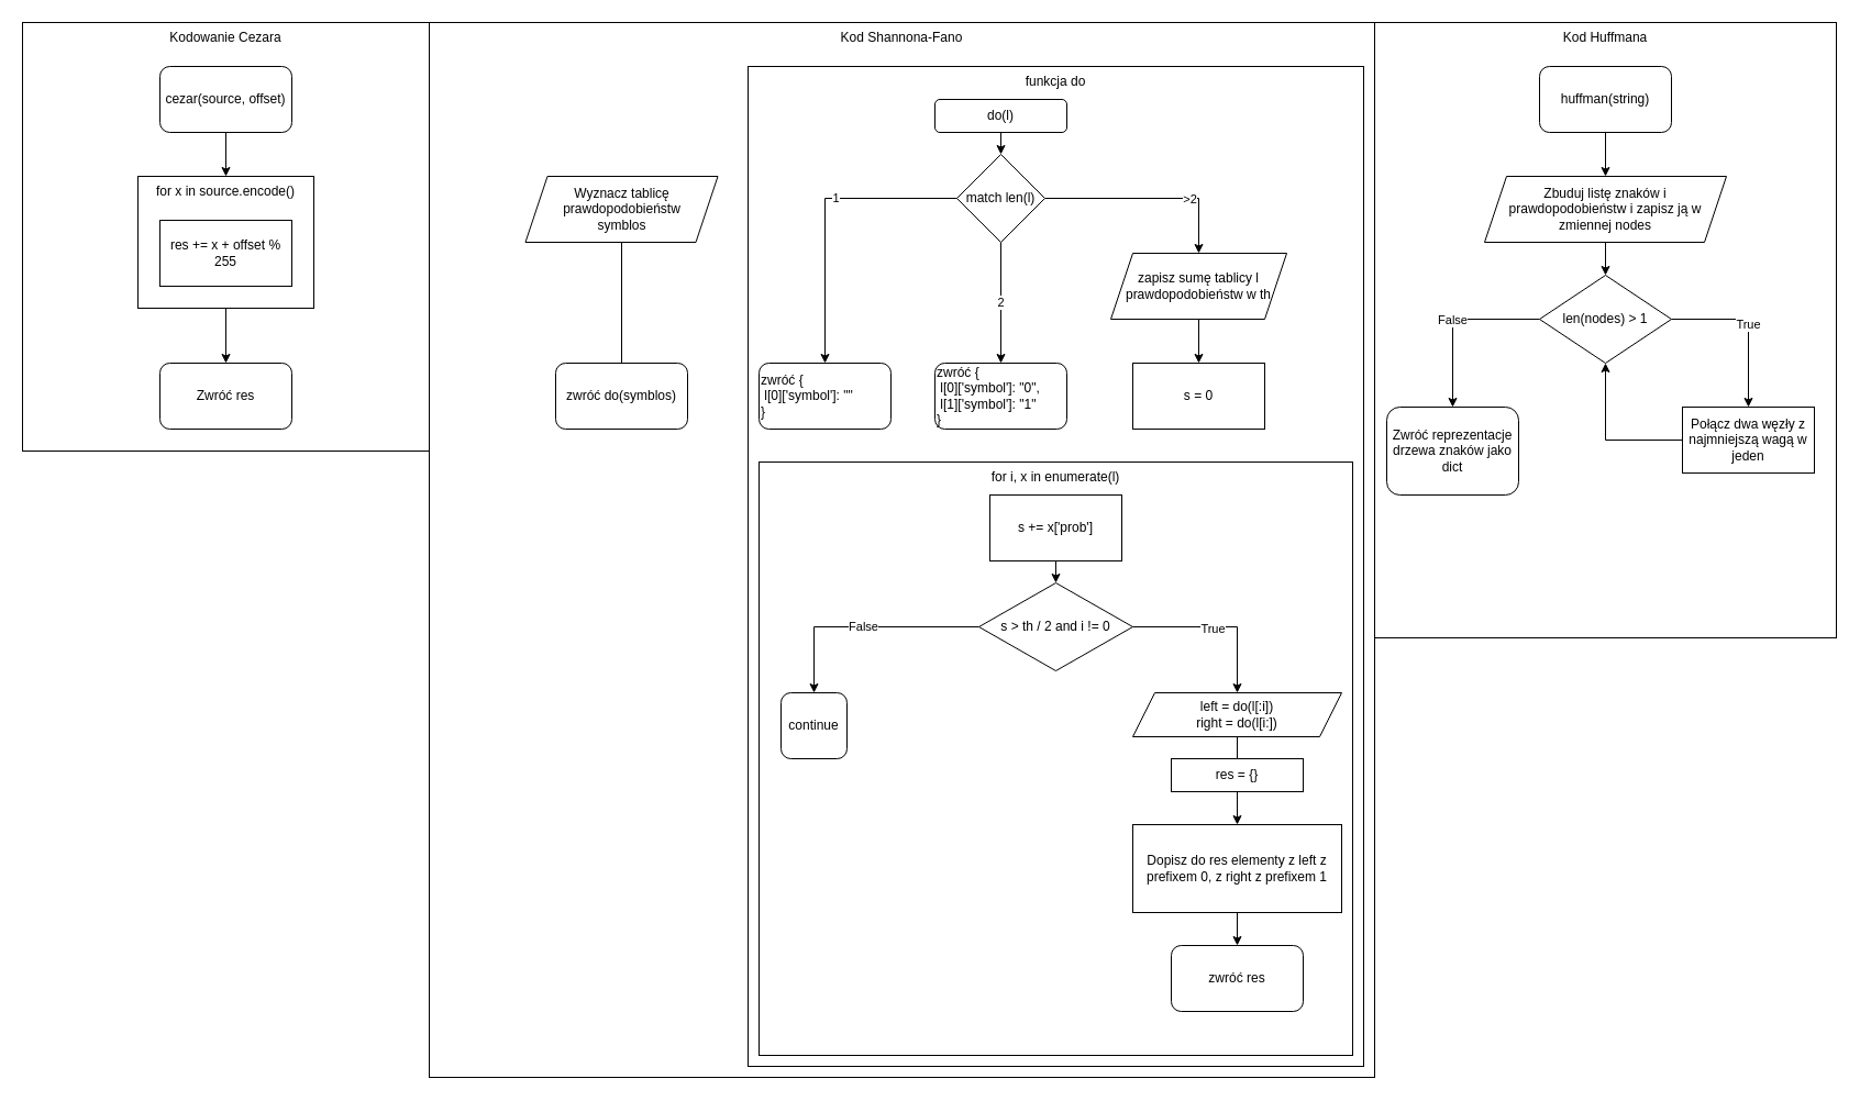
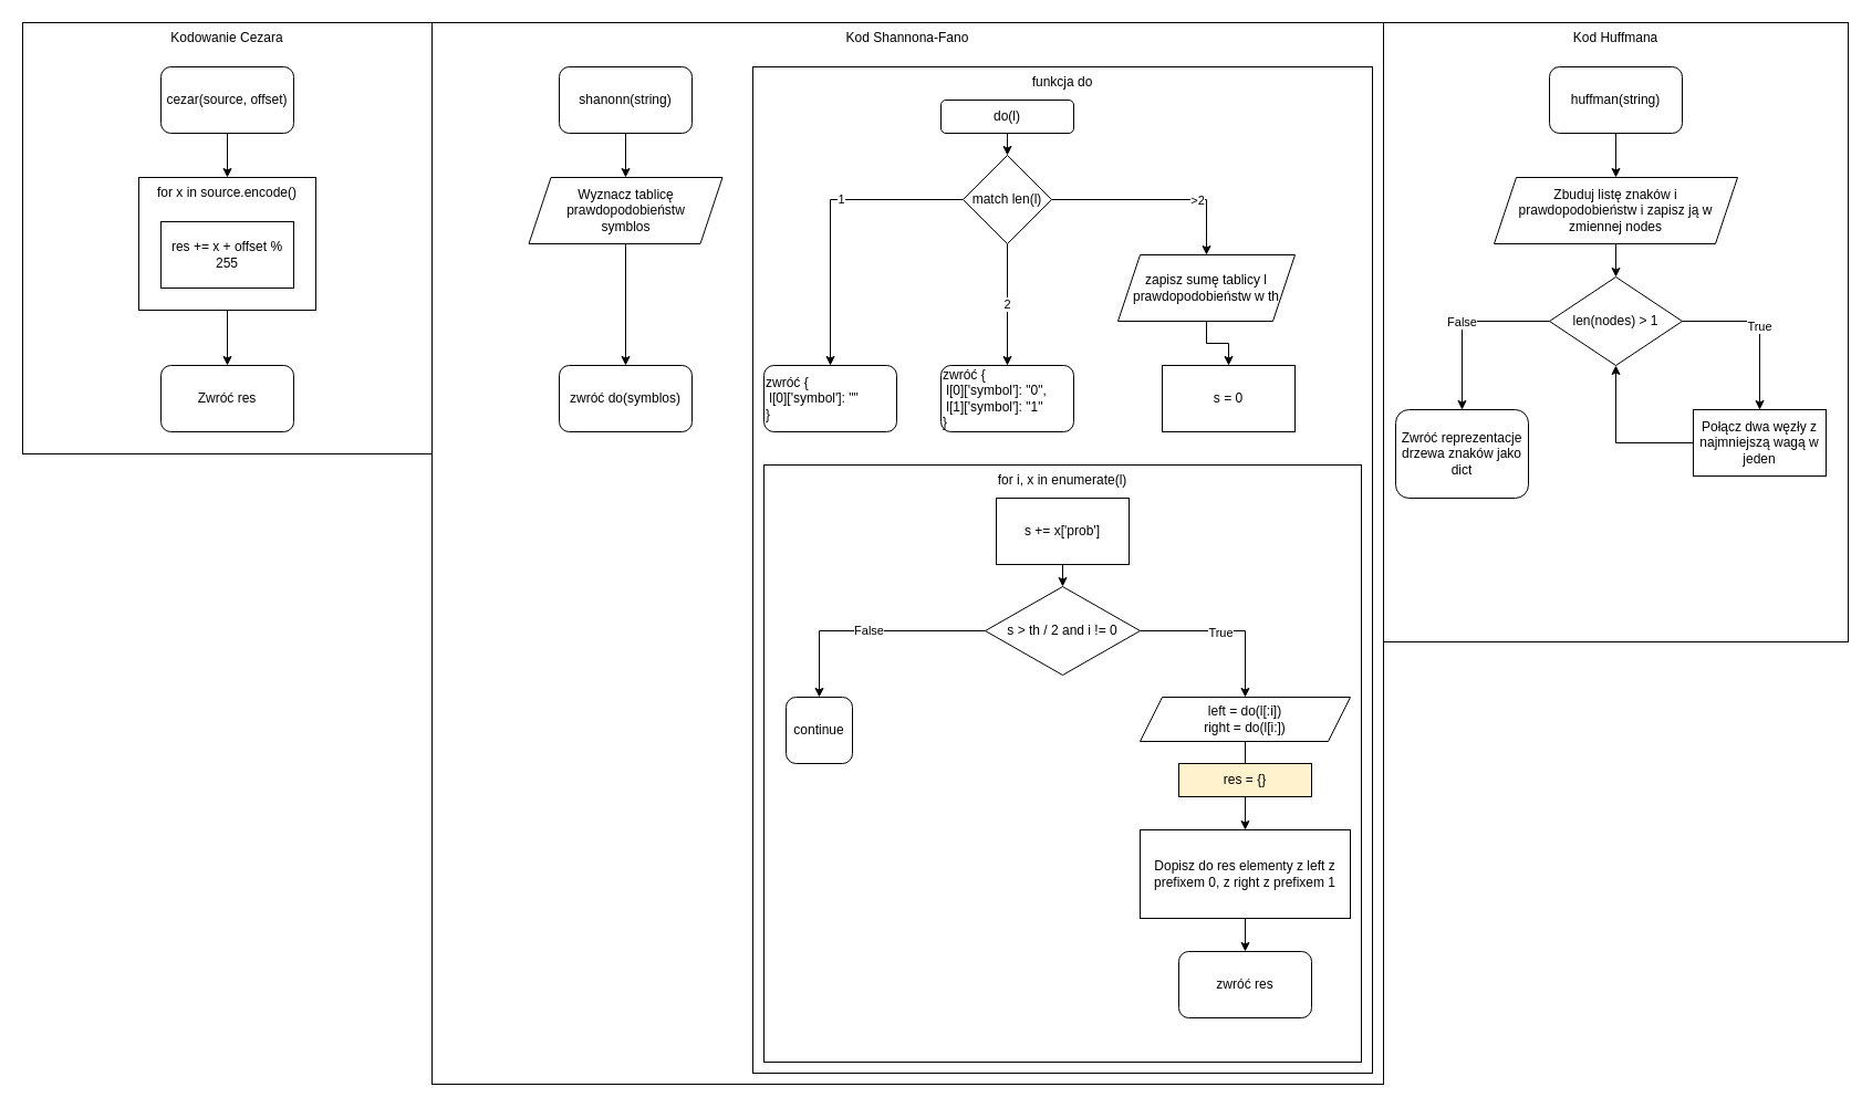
  <mxCell id="0" />
  <mxCell id="1" parent="0" />
  <mxCell id="2" value="Kodowanie Cezara" style="rounded=0;whiteSpace=wrap;html=1;verticalAlign=top;" vertex="1" parent="1"><mxGeometry width="370" height="390" as="geometry" x="20" y="20" /></mxCell>
  <mxCell id="3" style="edgeStyle=orthogonalEdgeStyle;rounded=0;orthogonalLoop=1;jettySize=auto;html=1;exitX=0.5;exitY=1;exitDx=0;exitDy=0;" edge="1" parent="1" source="4" target="6"><mxGeometry relative="1" as="geometry" /></mxCell>
  <mxCell id="4" value="&lt;div&gt;cezar(source, offset)&lt;/div&gt;" style="rounded=1;whiteSpace=wrap;html=1;" vertex="1" parent="1"><mxGeometry x="145" y="60" width="120" height="60" as="geometry" /></mxCell>
  <mxCell id="5" style="edgeStyle=orthogonalEdgeStyle;rounded=0;orthogonalLoop=1;jettySize=auto;html=1;exitX=0.5;exitY=1;exitDx=0;exitDy=0;" edge="1" parent="1" source="6" target="8"><mxGeometry relative="1" as="geometry" /></mxCell>
  <mxCell id="6" value="for x in source.encode()" style="rounded=0;whiteSpace=wrap;html=1;verticalAlign=top;" vertex="1" parent="1"><mxGeometry x="125" y="160" width="160" height="120" as="geometry" /></mxCell>
  <mxCell id="7" value="res += x + offset % 255" style="rounded=0;whiteSpace=wrap;html=1;" vertex="1" parent="1"><mxGeometry x="145" y="200" width="120" height="60" as="geometry" /></mxCell>
  <mxCell id="8" value="Zwróć res" style="rounded=1;whiteSpace=wrap;html=1;" vertex="1" parent="1"><mxGeometry x="145" y="330" width="120" height="60" as="geometry" /></mxCell>
  <mxCell id="9" value="&lt;div&gt;Kod Shannona-Fano&lt;/div&gt;&lt;div&gt;&lt;br&gt;&lt;/div&gt;" style="rounded=0;whiteSpace=wrap;html=1;verticalAlign=top;" vertex="1" parent="1"><mxGeometry x="390" width="860" height="960" as="geometry" y="20" /></mxCell>
- <mxCell id="12" style="edgeStyle=orthogonalEdgeStyle;rounded=0;orthogonalLoop=1;jettySize=auto;html=1;exitX=0.5;exitY=1;exitDx=0;exitDy=0;entryX=0.5;entryY=0;entryDx=0;entryDy=0;endArrow=none;" edge="1" parent="1" source="13" target="14"><mxGeometry relative="1" as="geometry" /></mxCell>
+ <mxCell id="10" style="edgeStyle=orthogonalEdgeStyle;rounded=0;orthogonalLoop=1;jettySize=auto;html=1;exitX=0.5;exitY=1;exitDx=0;exitDy=0;" edge="1" parent="1" source="11" target="13"><mxGeometry relative="1" as="geometry" /></mxCell>
+ <mxCell id="11" value="shanonn(string)" style="rounded=1;whiteSpace=wrap;html=1;" vertex="1" parent="1"><mxGeometry x="505" y="60" width="120" height="60" as="geometry" /></mxCell>
+ <mxCell id="12" style="edgeStyle=orthogonalEdgeStyle;rounded=0;orthogonalLoop=1;jettySize=auto;html=1;exitX=0.5;exitY=1;exitDx=0;exitDy=0;entryX=0.5;entryY=0;entryDx=0;entryDy=0;" edge="1" parent="1" source="13" target="14"><mxGeometry relative="1" as="geometry" /></mxCell>
  <mxCell id="13" value="&lt;div&gt;Wyznacz tablicę prawdopodobieństw &lt;br&gt;&lt;/div&gt;&lt;div&gt;symblos&lt;/div&gt;" style="shape=parallelogram;perimeter=parallelogramPerimeter;whiteSpace=wrap;html=1;fixedSize=1;" vertex="1" parent="1"><mxGeometry x="477.5" y="160" width="175" height="60" as="geometry" /></mxCell>
  <mxCell id="14" value="zwróć do(symblos)" style="rounded=1;whiteSpace=wrap;html=1;" vertex="1" parent="1"><mxGeometry x="505" y="330" width="120" height="60" as="geometry" /></mxCell>
  <mxCell id="15" value="funkcja do" style="rounded=0;whiteSpace=wrap;html=1;verticalAlign=top;" vertex="1" parent="1"><mxGeometry x="680" y="60" width="560" height="910" as="geometry" /></mxCell>
  <mxCell id="16" style="edgeStyle=orthogonalEdgeStyle;rounded=0;orthogonalLoop=1;jettySize=auto;html=1;exitX=0.5;exitY=1;exitDx=0;exitDy=0;entryX=0.5;entryY=0;entryDx=0;entryDy=0;" edge="1" parent="1" source="17" target="23"><mxGeometry relative="1" as="geometry" /></mxCell>
  <mxCell id="17" value="do(l)" style="rounded=1;whiteSpace=wrap;html=1;" vertex="1" parent="1"><mxGeometry x="850" y="90" width="120" height="30" as="geometry" /></mxCell>
  <mxCell id="18" style="edgeStyle=orthogonalEdgeStyle;rounded=0;orthogonalLoop=1;jettySize=auto;html=1;exitX=0;exitY=0.5;exitDx=0;exitDy=0;entryX=0.5;entryY=0;entryDx=0;entryDy=0;" edge="1" parent="1" source="23" target="24"><mxGeometry relative="1" as="geometry" /></mxCell>
  <mxCell id="19" value="1" style="edgeLabel;html=1;align=center;verticalAlign=middle;resizable=0;points=[];" vertex="1" connectable="0" parent="18"><mxGeometry x="-0.178" y="-1" relative="1" as="geometry"><mxPoint as="offset" /></mxGeometry></mxCell>
  <mxCell id="20" value="2" style="edgeStyle=orthogonalEdgeStyle;rounded=0;orthogonalLoop=1;jettySize=auto;html=1;exitX=0.5;exitY=1;exitDx=0;exitDy=0;entryX=0.5;entryY=0;entryDx=0;entryDy=0;" edge="1" parent="1" source="23" target="25"><mxGeometry relative="1" as="geometry" /></mxCell>
  <mxCell id="21" style="edgeStyle=orthogonalEdgeStyle;rounded=0;orthogonalLoop=1;jettySize=auto;html=1;exitX=1;exitY=0.5;exitDx=0;exitDy=0;" edge="1" parent="1" source="23" target="27"><mxGeometry relative="1" as="geometry" /></mxCell>
  <mxCell id="22" value="&amp;gt;2" style="edgeLabel;html=1;align=center;verticalAlign=middle;resizable=0;points=[];" vertex="1" connectable="0" parent="21"><mxGeometry x="0.379" relative="1" as="geometry"><mxPoint as="offset" /></mxGeometry></mxCell>
  <mxCell id="23" value="match len(l)" style="rhombus;whiteSpace=wrap;html=1;" vertex="1" parent="1"><mxGeometry x="870" y="140" width="80" height="80" as="geometry" /></mxCell>
  <mxCell id="24" value="&lt;div align=&quot;left&quot;&gt;zwróć {&lt;/div&gt;&lt;div align=&quot;left&quot;&gt;&lt;span style=&quot;white-space: pre&quot;&gt; &lt;/span&gt;l[0]['symbol']: &quot;&quot;&lt;/div&gt;&lt;div align=&quot;left&quot;&gt;}&lt;/div&gt;" style="rounded=1;whiteSpace=wrap;html=1;align=left;" vertex="1" parent="1"><mxGeometry x="690" y="330" width="120" height="60" as="geometry" /></mxCell>
  <mxCell id="25" value="&lt;div align=&quot;left&quot;&gt;zwróć {&lt;/div&gt;&lt;div align=&quot;left&quot;&gt;&lt;span style=&quot;white-space: pre&quot;&gt; &lt;/span&gt;l[0]['symbol']: &quot;0&quot;,&lt;/div&gt;&lt;div align=&quot;left&quot;&gt;&lt;span style=&quot;white-space: pre&quot;&gt; &lt;/span&gt;l[1]['symbol']: &quot;1&quot;&lt;/div&gt;&lt;div align=&quot;left&quot;&gt;}&lt;br&gt;&lt;/div&gt;" style="rounded=1;whiteSpace=wrap;html=1;align=left;" vertex="1" parent="1"><mxGeometry x="850" y="330" width="120" height="60" as="geometry" /></mxCell>
  <mxCell id="26" style="edgeStyle=orthogonalEdgeStyle;rounded=0;orthogonalLoop=1;jettySize=auto;html=1;exitX=0.5;exitY=1;exitDx=0;exitDy=0;entryX=0.5;entryY=0;entryDx=0;entryDy=0;" edge="1" parent="1" source="27" target="28"><mxGeometry relative="1" as="geometry" /></mxCell>
  <mxCell id="27" value="zapisz sumę tablicy l prawdopodobieństw w th" style="shape=parallelogram;perimeter=parallelogramPerimeter;whiteSpace=wrap;html=1;fixedSize=1;" vertex="1" parent="1"><mxGeometry x="1010" y="230" width="160" height="60" as="geometry" /></mxCell>
- <mxCell id="28" value="s = 0" style="rounded=0;whiteSpace=wrap;html=1;" vertex="1" parent="1"><mxGeometry x="1030" y="330" width="120" height="60" as="geometry" /></mxCell>
+ <mxCell id="28" value="s = 0" style="rounded=0;whiteSpace=wrap;html=1;" vertex="1" parent="1"><mxGeometry x="1050" y="330" width="120" height="60" as="geometry" /></mxCell>
  <mxCell id="29" value="for i, x in enumerate(l)" style="rounded=0;whiteSpace=wrap;html=1;verticalAlign=top;" vertex="1" parent="1"><mxGeometry x="690" y="420" width="540" height="540" as="geometry" /></mxCell>
  <mxCell id="30" style="edgeStyle=orthogonalEdgeStyle;rounded=0;orthogonalLoop=1;jettySize=auto;html=1;exitX=0.5;exitY=1;exitDx=0;exitDy=0;entryX=0.5;entryY=0;entryDx=0;entryDy=0;" edge="1" parent="1" source="31" target="35"><mxGeometry relative="1" as="geometry" /></mxCell>
  <mxCell id="31" value="s += x['prob']" style="rounded=0;whiteSpace=wrap;html=1;" vertex="1" parent="1"><mxGeometry x="900" y="450" width="120" height="60" as="geometry" /></mxCell>
  <mxCell id="32" value="False" style="edgeStyle=orthogonalEdgeStyle;rounded=0;orthogonalLoop=1;jettySize=auto;html=1;exitX=0;exitY=0.5;exitDx=0;exitDy=0;" edge="1" parent="1" source="35" target="36"><mxGeometry relative="1" as="geometry" /></mxCell>
  <mxCell id="33" style="edgeStyle=orthogonalEdgeStyle;rounded=0;orthogonalLoop=1;jettySize=auto;html=1;exitX=1;exitY=0.5;exitDx=0;exitDy=0;" edge="1" parent="1" source="35" target="38"><mxGeometry relative="1" as="geometry" /></mxCell>
  <mxCell id="34" value="True" style="edgeLabel;html=1;align=center;verticalAlign=middle;resizable=0;points=[];" vertex="1" connectable="0" parent="33"><mxGeometry x="-0.071" y="-1" relative="1" as="geometry"><mxPoint as="offset" /></mxGeometry></mxCell>
  <mxCell id="35" value="s &amp;gt; th / 2 and i != 0" style="rhombus;whiteSpace=wrap;html=1;" vertex="1" parent="1"><mxGeometry x="890" y="530" width="140" height="80" as="geometry" /></mxCell>
  <mxCell id="36" value="continue" style="rounded=1;whiteSpace=wrap;html=1;" vertex="1" parent="1"><mxGeometry x="710" y="630" width="60" height="60" as="geometry" /></mxCell>
  <mxCell id="37" style="edgeStyle=orthogonalEdgeStyle;rounded=0;orthogonalLoop=1;jettySize=auto;html=1;exitX=0.5;exitY=1;exitDx=0;exitDy=0;entryX=0.5;entryY=0;entryDx=0;entryDy=0;endArrow=none;" edge="1" parent="1" source="38" target="40"><mxGeometry relative="1" as="geometry" /></mxCell>
  <mxCell id="38" value="&lt;div&gt;left = do(l[:i])&lt;/div&gt;&lt;div&gt;right = do(l[i:])&lt;br&gt;&lt;/div&gt;" style="shape=parallelogram;perimeter=parallelogramPerimeter;whiteSpace=wrap;html=1;fixedSize=1;" vertex="1" parent="1"><mxGeometry x="1030" y="630" width="190" height="40" as="geometry" /></mxCell>
  <mxCell id="39" style="edgeStyle=orthogonalEdgeStyle;rounded=0;orthogonalLoop=1;jettySize=auto;html=1;exitX=0.5;exitY=1;exitDx=0;exitDy=0;" edge="1" parent="1" source="40" target="42"><mxGeometry relative="1" as="geometry" /></mxCell>
- <mxCell id="40" value="res = {}" style="rounded=0;whiteSpace=wrap;html=1;" vertex="1" parent="1"><mxGeometry x="1065" y="690" width="120" height="30" as="geometry" /></mxCell>
+ <mxCell id="40" value="res = {}" style="rounded=0;whiteSpace=wrap;html=1;fillColor=#fff2cc;" vertex="1" parent="1"><mxGeometry x="1065" y="690" width="120" height="30" as="geometry" /></mxCell>
  <mxCell id="41" style="edgeStyle=orthogonalEdgeStyle;rounded=0;orthogonalLoop=1;jettySize=auto;html=1;exitX=0.5;exitY=1;exitDx=0;exitDy=0;entryX=0.5;entryY=0;entryDx=0;entryDy=0;" edge="1" parent="1" source="42" target="43"><mxGeometry relative="1" as="geometry" /></mxCell>
  <mxCell id="42" value="Dopisz do res elementy z left z prefixem 0, z right z prefixem 1" style="rounded=0;whiteSpace=wrap;html=1;" vertex="1" parent="1"><mxGeometry x="1030" y="750" width="190" height="80" as="geometry" /></mxCell>
  <mxCell id="43" value="zwróć res" style="rounded=1;whiteSpace=wrap;html=1;" vertex="1" parent="1"><mxGeometry x="1065" y="860" width="120" height="60" as="geometry" /></mxCell>
  <mxCell id="44" value="Kod Huffmana" style="rounded=0;whiteSpace=wrap;html=1;verticalAlign=top;" vertex="1" parent="1"><mxGeometry x="1250" width="420" height="560" as="geometry" y="20" /></mxCell>
  <mxCell id="45" style="edgeStyle=orthogonalEdgeStyle;rounded=0;orthogonalLoop=1;jettySize=auto;html=1;exitX=0.5;exitY=1;exitDx=0;exitDy=0;entryX=0.5;entryY=0;entryDx=0;entryDy=0;" edge="1" parent="1" source="46" target="48"><mxGeometry relative="1" as="geometry" /></mxCell>
  <mxCell id="46" value="huffman(string)" style="rounded=1;whiteSpace=wrap;html=1;" vertex="1" parent="1"><mxGeometry x="1400" y="60" width="120" height="60" as="geometry" /></mxCell>
  <mxCell id="47" style="edgeStyle=orthogonalEdgeStyle;rounded=0;orthogonalLoop=1;jettySize=auto;html=1;exitX=0.5;exitY=1;exitDx=0;exitDy=0;entryX=0.5;entryY=0;entryDx=0;entryDy=0;" edge="1" parent="1" source="48" target="51"><mxGeometry relative="1" as="geometry" /></mxCell>
  <mxCell id="48" value="&lt;div&gt;Zbuduj listę znaków i prawdopodobieństw i zapisz ją w &lt;br&gt;&lt;/div&gt;&lt;div&gt;zmiennej nodes&lt;br&gt;&lt;/div&gt;" style="shape=parallelogram;perimeter=parallelogramPerimeter;whiteSpace=wrap;html=1;fixedSize=1;" vertex="1" parent="1"><mxGeometry x="1350" y="160" width="220" height="60" as="geometry" /></mxCell>
  <mxCell id="49" value="False" style="edgeStyle=orthogonalEdgeStyle;rounded=0;orthogonalLoop=1;jettySize=auto;html=1;exitX=0;exitY=0.5;exitDx=0;exitDy=0;" edge="1" parent="1" source="51" target="52"><mxGeometry relative="1" as="geometry" /></mxCell>
  <mxCell id="50" value="True" style="edgeStyle=orthogonalEdgeStyle;rounded=0;orthogonalLoop=1;jettySize=auto;html=1;exitX=1;exitY=0.5;exitDx=0;exitDy=0;" edge="1" parent="1" source="51" target="54"><mxGeometry relative="1" as="geometry" /></mxCell>
  <mxCell id="51" value="len(nodes) &amp;gt; 1" style="rhombus;whiteSpace=wrap;html=1;" vertex="1" parent="1"><mxGeometry x="1400" y="250" width="120" height="80" as="geometry" /></mxCell>
  <mxCell id="52" value="Zwróć reprezentacje drzewa znaków jako dict" style="rounded=1;whiteSpace=wrap;html=1;" vertex="1" parent="1"><mxGeometry x="1261" y="370" width="120" height="80" as="geometry" /></mxCell>
  <mxCell id="53" style="edgeStyle=orthogonalEdgeStyle;rounded=0;orthogonalLoop=1;jettySize=auto;html=1;exitX=0;exitY=0.5;exitDx=0;exitDy=0;" edge="1" parent="1" source="54" target="51"><mxGeometry relative="1" as="geometry" /></mxCell>
  <mxCell id="54" value="Połącz dwa węzły z najmniejszą wagą w jeden" style="rounded=0;whiteSpace=wrap;html=1;" vertex="1" parent="1"><mxGeometry x="1530" y="370" width="120" height="60" as="geometry" /></mxCell>
